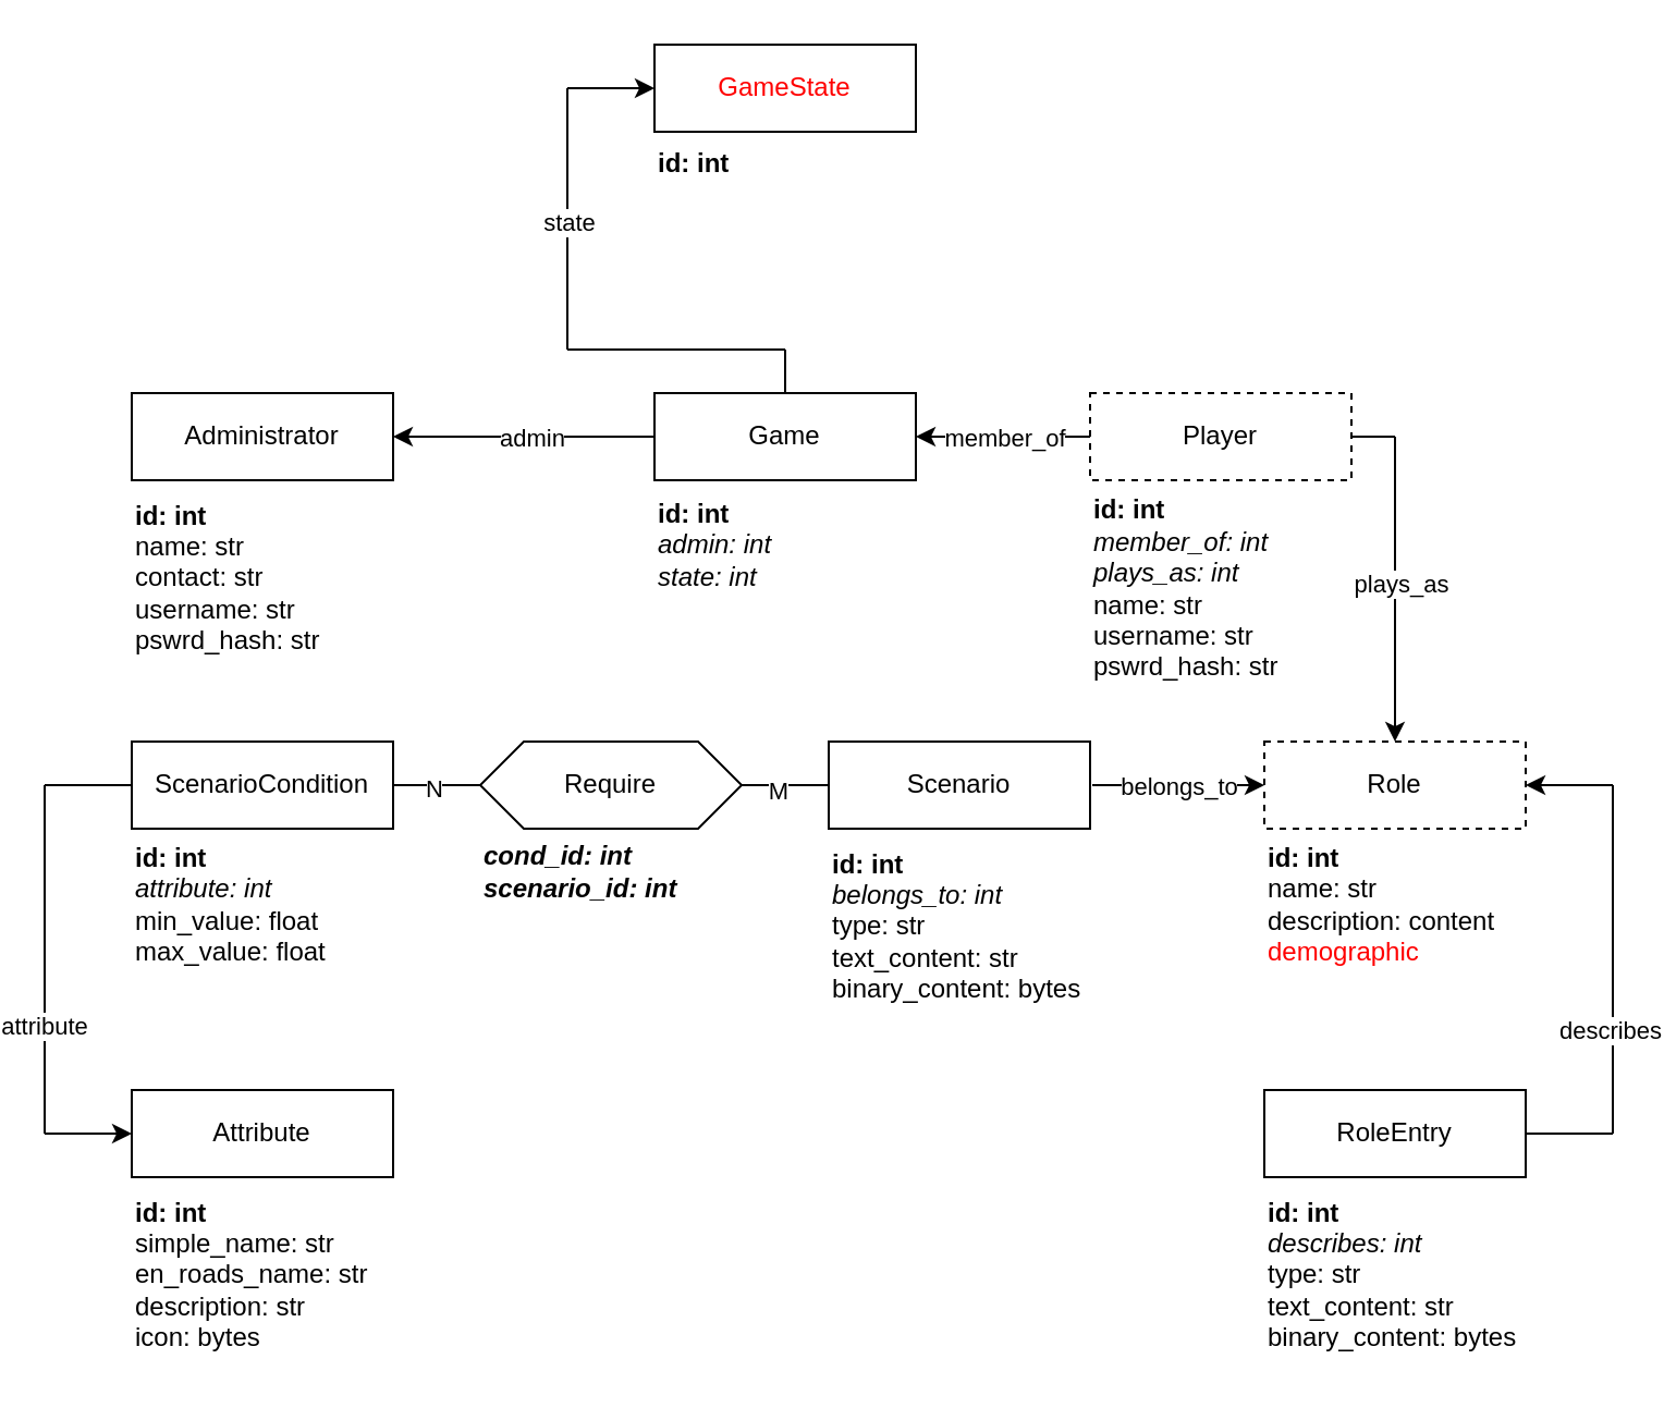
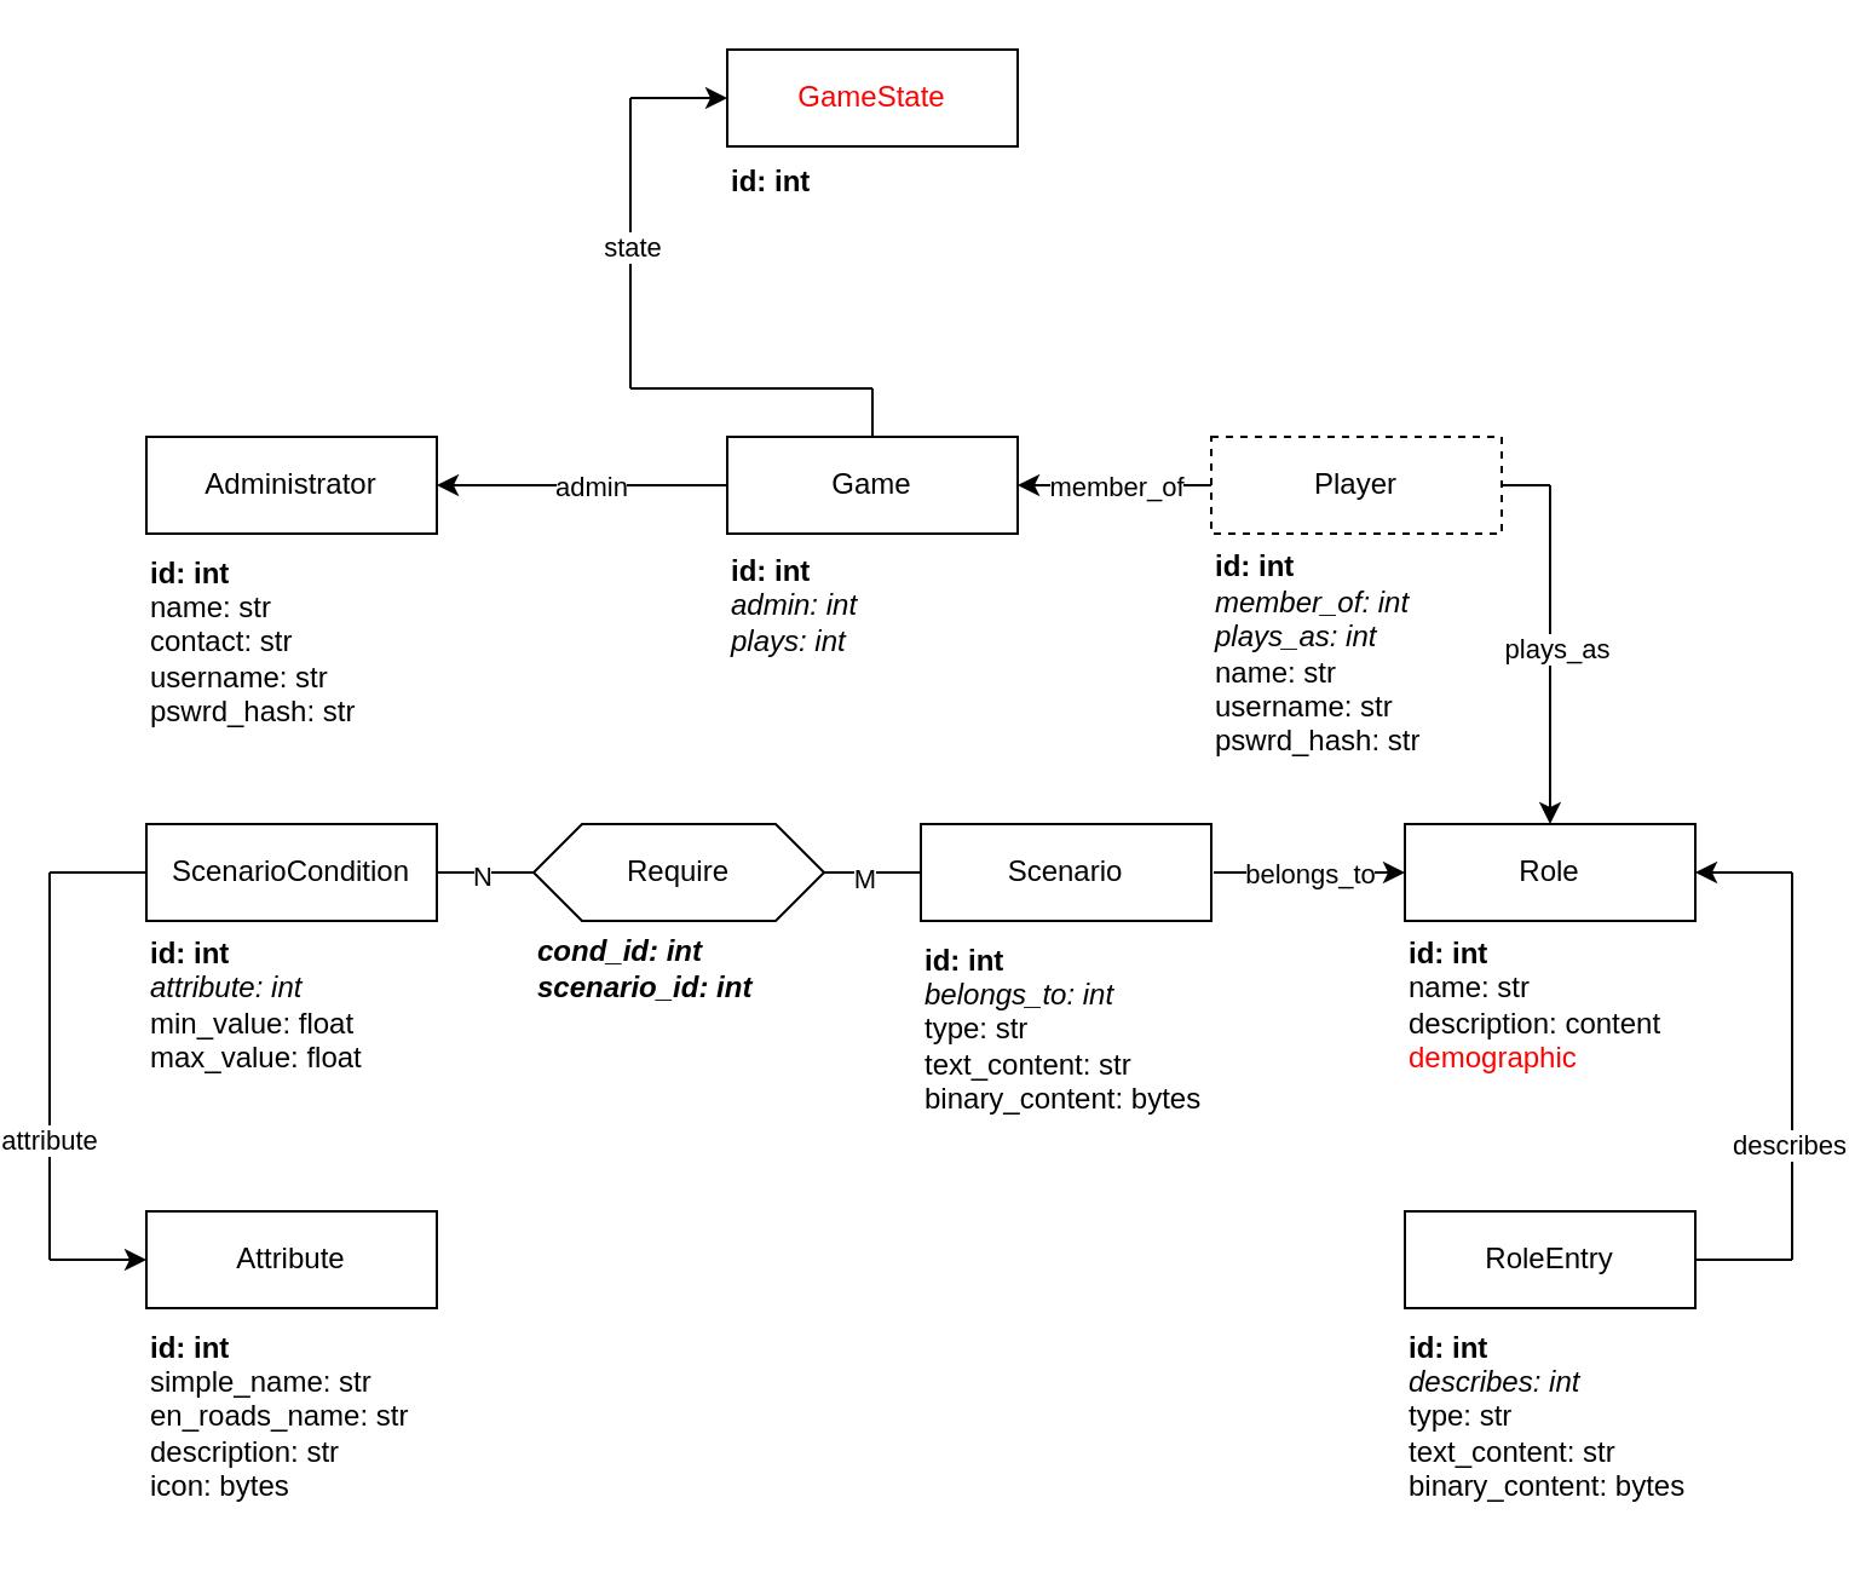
  <mxCell id="0" />
  <mxCell id="1" parent="0" />
  <mxCell id="2" value="ScenarioCondition" style="rounded=0;whiteSpace=wrap;html=1;" parent="1" vertex="1"><mxGeometry x="60" y="340" width="120" height="40" as="geometry" /></mxCell>
- <mxCell id="3" value="Role" style="rounded=0;whiteSpace=wrap;html=1;dashed=1;" parent="1" vertex="1"><mxGeometry x="580" y="340" width="120" height="40" as="geometry" /></mxCell>
+ <mxCell id="3" value="Role" style="rounded=0;whiteSpace=wrap;html=1;" parent="1" vertex="1"><mxGeometry x="580" y="340" width="120" height="40" as="geometry" /></mxCell>
  <mxCell id="4" value="Require" style="shape=hexagon;perimeter=hexagonPerimeter2;whiteSpace=wrap;html=1;fixedSize=1;" parent="1" vertex="1"><mxGeometry x="220" y="340" width="120" height="40" as="geometry" /></mxCell>
  <mxCell id="5" value="Scenario" style="rounded=0;whiteSpace=wrap;html=1;" parent="1" vertex="1"><mxGeometry x="380" y="340" width="120" height="40" as="geometry" /></mxCell>
  <mxCell id="6" value="" style="endArrow=none;html=1;rounded=0;exitX=1;exitY=0.5;exitDx=0;exitDy=0;entryX=0;entryY=0.5;entryDx=0;entryDy=0;" parent="1" source="2" target="4" edge="1"><mxGeometry width="50" height="50" relative="1" as="geometry"><mxPoint x="370" y="560" as="sourcePoint" /><mxPoint x="420" y="510" as="targetPoint" /></mxGeometry></mxCell>
  <mxCell id="7" value="N" style="edgeLabel;html=1;align=center;verticalAlign=middle;resizable=0;points=[];" parent="6" vertex="1" connectable="0"><mxGeometry x="-0.1" y="-1" relative="1" as="geometry"><mxPoint as="offset" /></mxGeometry></mxCell>
  <mxCell id="8" value="" style="endArrow=none;html=1;rounded=0;exitX=1;exitY=0.5;exitDx=0;exitDy=0;entryX=0;entryY=0.5;entryDx=0;entryDy=0;exitPerimeter=0;" parent="1" source="4" target="5" edge="1"><mxGeometry width="50" height="50" relative="1" as="geometry"><mxPoint x="370" y="560" as="sourcePoint" /><mxPoint x="420" y="510" as="targetPoint" /></mxGeometry></mxCell>
  <mxCell id="9" value="1" style="edgeLabel;html=1;align=center;verticalAlign=middle;resizable=0;points=[];" parent="8" vertex="1" connectable="0"><mxGeometry x="-0.2" y="-2" relative="1" as="geometry"><mxPoint as="offset" /></mxGeometry></mxCell>
  <mxCell id="10" value="M" style="edgeLabel;html=1;align=center;verticalAlign=middle;resizable=0;points=[];" parent="8" vertex="1" connectable="0"><mxGeometry x="-0.198" y="-2" relative="1" as="geometry"><mxPoint as="offset" /></mxGeometry></mxCell>
  <mxCell id="11" value="" style="endArrow=classic;html=1;rounded=0;exitX=1;exitY=0.5;exitDx=0;exitDy=0;entryX=0;entryY=0.5;entryDx=0;entryDy=0;" parent="1" target="3" edge="1"><mxGeometry width="50" height="50" relative="1" as="geometry"><mxPoint x="501" y="360" as="sourcePoint" /><mxPoint x="541" y="360" as="targetPoint" /></mxGeometry></mxCell>
  <mxCell id="12" value="belongs_to" style="edgeLabel;html=1;align=center;verticalAlign=middle;resizable=0;points=[];" parent="11" vertex="1" connectable="0"><mxGeometry x="0.067" y="-1" relative="1" as="geometry"><mxPoint x="-3" y="-1" as="offset" /></mxGeometry></mxCell>
  <mxCell id="13" value="&lt;div&gt;&lt;b&gt;id: int&lt;/b&gt;&lt;/div&gt;&lt;i&gt;attribute: int&lt;/i&gt;&lt;div&gt;min_value: float&lt;/div&gt;&lt;div style=&quot;&quot;&gt;max_value: float&lt;/div&gt;" style="text;html=1;align=left;verticalAlign=middle;resizable=0;points=[];autosize=1;strokeColor=none;fillColor=none;" parent="1" vertex="1"><mxGeometry x="60" y="380" width="110" height="70" as="geometry" /></mxCell>
  <mxCell id="14" value="&lt;div&gt;&lt;b&gt;id: int&lt;/b&gt;&lt;/div&gt;&lt;i&gt;belongs_to: int&lt;/i&gt;&lt;div&gt;type: str&lt;br&gt;&lt;div&gt;text_content: str&lt;div&gt;binary_content: bytes&lt;br&gt;&lt;/div&gt;&lt;/div&gt;&lt;/div&gt;" style="text;html=1;align=left;verticalAlign=middle;resizable=0;points=[];autosize=1;strokeColor=none;fillColor=none;" parent="1" vertex="1"><mxGeometry x="380" y="380" width="140" height="90" as="geometry" /></mxCell>
  <mxCell id="15" value="Attribute" style="rounded=0;whiteSpace=wrap;html=1;" parent="1" vertex="1"><mxGeometry x="60" y="500" width="120" height="40" as="geometry" /></mxCell>
  <mxCell id="16" value="" style="endArrow=classic;html=1;rounded=0;entryX=0;entryY=0.5;entryDx=0;entryDy=0;" parent="1" target="15" edge="1"><mxGeometry width="50" height="50" relative="1" as="geometry"><mxPoint x="20" y="520" as="sourcePoint" /><mxPoint x="330" y="440" as="targetPoint" /></mxGeometry></mxCell>
  <mxCell id="17" value="" style="endArrow=none;html=1;rounded=0;" parent="1" edge="1"><mxGeometry width="50" height="50" relative="1" as="geometry"><mxPoint x="20" y="520" as="sourcePoint" /><mxPoint x="20" y="360" as="targetPoint" /></mxGeometry></mxCell>
  <mxCell id="18" value="attribute" style="edgeLabel;html=1;align=center;verticalAlign=middle;resizable=0;points=[];" parent="17" vertex="1" connectable="0"><mxGeometry x="-0.37" y="1" relative="1" as="geometry"><mxPoint as="offset" /></mxGeometry></mxCell>
  <mxCell id="19" value="" style="endArrow=none;html=1;rounded=0;exitX=0;exitY=0.5;exitDx=0;exitDy=0;" parent="1" source="2" edge="1"><mxGeometry width="50" height="50" relative="1" as="geometry"><mxPoint x="280" y="490" as="sourcePoint" /><mxPoint x="20" y="360" as="targetPoint" /></mxGeometry></mxCell>
  <mxCell id="20" value="&lt;div&gt;&lt;b&gt;id: int&lt;/b&gt;&lt;/div&gt;simple_name: str&lt;div&gt;en_roads_name: str&lt;/div&gt;&lt;div style=&quot;&quot;&gt;description: str&lt;/div&gt;&lt;div style=&quot;&quot;&gt;icon: bytes&lt;/div&gt;" style="text;html=1;align=left;verticalAlign=middle;resizable=0;points=[];autosize=1;strokeColor=none;fillColor=none;" parent="1" vertex="1"><mxGeometry x="60" y="540" width="130" height="90" as="geometry" /></mxCell>
  <mxCell id="21" value="&lt;div&gt;&lt;b&gt;&lt;i&gt;cond_id: int&lt;/i&gt;&lt;/b&gt;&lt;/div&gt;&lt;div&gt;&lt;b&gt;&lt;i&gt;scenario_id: int&lt;/i&gt;&lt;/b&gt;&lt;/div&gt;" style="text;html=1;align=left;verticalAlign=middle;resizable=0;points=[];autosize=1;strokeColor=none;fillColor=none;" parent="1" vertex="1"><mxGeometry x="220" y="380" width="110" height="40" as="geometry" /></mxCell>
  <mxCell id="22" value="RoleEntry" style="rounded=0;whiteSpace=wrap;html=1;" parent="1" vertex="1"><mxGeometry x="580" y="500" width="120" height="40" as="geometry" /></mxCell>
  <mxCell id="23" value="" style="endArrow=classic;html=1;rounded=0;entryX=1;entryY=0.5;entryDx=0;entryDy=0;" parent="1" target="3" edge="1"><mxGeometry width="50" height="50" relative="1" as="geometry"><mxPoint x="740" y="360" as="sourcePoint" /><mxPoint x="500" y="490" as="targetPoint" /></mxGeometry></mxCell>
  <mxCell id="24" value="" style="endArrow=none;html=1;rounded=0;" parent="1" edge="1"><mxGeometry width="50" height="50" relative="1" as="geometry"><mxPoint x="740" y="520" as="sourcePoint" /><mxPoint x="740" y="360" as="targetPoint" /></mxGeometry></mxCell>
  <mxCell id="25" value="describes" style="edgeLabel;html=1;align=center;verticalAlign=middle;resizable=0;points=[];" parent="24" vertex="1" connectable="0"><mxGeometry x="-0.406" y="2" relative="1" as="geometry"><mxPoint as="offset" /></mxGeometry></mxCell>
  <mxCell id="26" value="" style="endArrow=none;html=1;rounded=0;exitX=1;exitY=0.5;exitDx=0;exitDy=0;" parent="1" source="22" edge="1"><mxGeometry width="50" height="50" relative="1" as="geometry"><mxPoint x="450" y="540" as="sourcePoint" /><mxPoint x="740" y="520" as="targetPoint" /></mxGeometry></mxCell>
  <mxCell id="27" value="&lt;div&gt;&lt;b&gt;id: int&lt;/b&gt;&lt;/div&gt;&lt;div&gt;name: str&lt;div&gt;description: content&lt;br&gt;&lt;/div&gt;&lt;/div&gt;&lt;div&gt;&lt;font color=&quot;#ff0000&quot;&gt;demographic&lt;/font&gt;&lt;/div&gt;" style="text;html=1;align=left;verticalAlign=middle;resizable=0;points=[];autosize=1;strokeColor=none;fillColor=none;" parent="1" vertex="1"><mxGeometry x="580" y="380" width="100" height="70" as="geometry" /></mxCell>
  <mxCell id="28" value="&lt;div&gt;&lt;b&gt;id: int&lt;/b&gt;&lt;/div&gt;&lt;i&gt;describes: int&lt;/i&gt;&lt;div&gt;type: str&lt;br&gt;&lt;div&gt;text_content: str&lt;div&gt;binary_content: bytes&lt;br&gt;&lt;/div&gt;&lt;/div&gt;&lt;/div&gt;" style="text;html=1;align=left;verticalAlign=middle;resizable=0;points=[];autosize=1;strokeColor=none;fillColor=none;" parent="1" vertex="1"><mxGeometry x="580" y="540" width="140" height="90" as="geometry" /></mxCell>
  <mxCell id="29" value="Game" style="rounded=0;whiteSpace=wrap;html=1;" parent="1" vertex="1"><mxGeometry x="300" y="180" width="120" height="40" as="geometry" /></mxCell>
  <mxCell id="30" value="Administrator" style="rounded=0;whiteSpace=wrap;html=1;" parent="1" vertex="1"><mxGeometry x="60" y="180" width="120" height="40" as="geometry" /></mxCell>
  <mxCell id="31" value="Player" style="rounded=0;whiteSpace=wrap;html=1;dashed=1;" parent="1" vertex="1"><mxGeometry x="500" y="180" width="120" height="40" as="geometry" /></mxCell>
  <mxCell id="32" value="&lt;div&gt;&lt;b&gt;id: int&lt;/b&gt;&lt;/div&gt;&lt;div&gt;name: str&lt;/div&gt;&lt;div style=&quot;&quot;&gt;contact: str&lt;/div&gt;&lt;div style=&quot;&quot;&gt;username: str&lt;/div&gt;&lt;div style=&quot;&quot;&gt;pswrd_hash: str&lt;/div&gt;" style="text;html=1;align=left;verticalAlign=middle;resizable=0;points=[];autosize=1;strokeColor=none;fillColor=none;" parent="1" vertex="1"><mxGeometry x="60" y="220" width="110" height="90" as="geometry" /></mxCell>
  <mxCell id="33" value="&lt;div&gt;&lt;b&gt;id: int&lt;/b&gt;&lt;/div&gt;&lt;i&gt;member_of: int&lt;/i&gt;&lt;div&gt;&lt;i&gt;plays_as: int&lt;br&gt;&lt;/i&gt;&lt;div&gt;name: str&lt;/div&gt;&lt;div style=&quot;&quot;&gt;username: str&lt;/div&gt;&lt;div style=&quot;&quot;&gt;pswrd_hash: str&lt;/div&gt;&lt;/div&gt;" style="text;html=1;align=left;verticalAlign=middle;resizable=0;points=[];autosize=1;strokeColor=none;fillColor=none;" parent="1" vertex="1"><mxGeometry x="500" y="220" width="110" height="100" as="geometry" /></mxCell>
  <mxCell id="34" value="" style="endArrow=classic;html=1;rounded=0;exitX=0;exitY=0.5;exitDx=0;exitDy=0;entryX=1;entryY=0.5;entryDx=0;entryDy=0;" parent="1" source="29" target="30" edge="1"><mxGeometry width="50" height="50" relative="1" as="geometry"><mxPoint x="290" y="280" as="sourcePoint" /><mxPoint x="340" y="230" as="targetPoint" /></mxGeometry></mxCell>
  <mxCell id="35" value="admin" style="edgeLabel;html=1;align=center;verticalAlign=middle;resizable=0;points=[];" parent="34" vertex="1" connectable="0"><mxGeometry x="-0.045" relative="1" as="geometry"><mxPoint as="offset" /></mxGeometry></mxCell>
- <mxCell id="36" value="&lt;div&gt;&lt;b&gt;id: int&lt;/b&gt;&lt;/div&gt;&lt;i&gt;admin: int&lt;/i&gt;&lt;div&gt;&lt;i&gt;state: int&lt;br&gt;&lt;/i&gt;&lt;/div&gt;" style="text;html=1;align=left;verticalAlign=middle;resizable=0;points=[];autosize=1;strokeColor=none;fillColor=none;" parent="1" vertex="1"><mxGeometry x="300" y="220" width="80" height="60" as="geometry" /></mxCell>
+ <mxCell id="36" value="&lt;div&gt;&lt;b&gt;id: int&lt;/b&gt;&lt;/div&gt;&lt;i&gt;admin: int&lt;/i&gt;&lt;div&gt;&lt;i&gt;plays: int&lt;br&gt;&lt;/i&gt;&lt;/div&gt;" style="text;html=1;align=left;verticalAlign=middle;resizable=0;points=[];autosize=1;strokeColor=none;fillColor=none;" parent="1" vertex="1"><mxGeometry x="300" y="220" width="80" height="60" as="geometry" /></mxCell>
  <mxCell id="37" value="" style="endArrow=none;html=1;rounded=0;entryX=1;entryY=0.5;entryDx=0;entryDy=0;" parent="1" target="31" edge="1"><mxGeometry width="50" height="50" relative="1" as="geometry"><mxPoint x="640" y="200" as="sourcePoint" /><mxPoint x="390" y="370" as="targetPoint" /></mxGeometry></mxCell>
  <mxCell id="38" value="" style="endArrow=classic;html=1;rounded=0;entryX=0.5;entryY=0;entryDx=0;entryDy=0;" parent="1" target="3" edge="1"><mxGeometry width="50" height="50" relative="1" as="geometry"><mxPoint x="640" y="200" as="sourcePoint" /><mxPoint x="390" y="370" as="targetPoint" /></mxGeometry></mxCell>
  <mxCell id="39" value="plays_as" style="edgeLabel;html=1;align=center;verticalAlign=middle;resizable=0;points=[];" parent="38" vertex="1" connectable="0"><mxGeometry x="-0.038" y="2" relative="1" as="geometry"><mxPoint as="offset" /></mxGeometry></mxCell>
  <mxCell id="40" value="" style="endArrow=classic;html=1;rounded=0;exitX=0;exitY=0.5;exitDx=0;exitDy=0;entryX=1;entryY=0.5;entryDx=0;entryDy=0;" parent="1" source="31" target="29" edge="1"><mxGeometry width="50" height="50" relative="1" as="geometry"><mxPoint x="340" y="420" as="sourcePoint" /><mxPoint x="390" y="370" as="targetPoint" /></mxGeometry></mxCell>
  <mxCell id="41" value="member_of" style="edgeLabel;html=1;align=center;verticalAlign=middle;resizable=0;points=[];" parent="40" vertex="1" connectable="0"><mxGeometry x="-0.206" y="-2" relative="1" as="geometry"><mxPoint x="-8" y="2" as="offset" /></mxGeometry></mxCell>
  <mxCell id="42" value="&lt;font color=&quot;#ff0000&quot;&gt;GameState&lt;/font&gt;" style="rounded=0;whiteSpace=wrap;html=1;" parent="1" vertex="1"><mxGeometry x="300" y="20" width="120" height="40" as="geometry" /></mxCell>
  <mxCell id="43" value="" style="endArrow=classic;html=1;rounded=0;entryX=0;entryY=0.5;entryDx=0;entryDy=0;" parent="1" target="42" edge="1"><mxGeometry width="50" height="50" relative="1" as="geometry"><mxPoint x="260" y="40" as="sourcePoint" /><mxPoint x="390" y="240" as="targetPoint" /></mxGeometry></mxCell>
  <mxCell id="44" value="" style="endArrow=none;html=1;rounded=0;" parent="1" edge="1"><mxGeometry width="50" height="50" relative="1" as="geometry"><mxPoint x="260" y="160" as="sourcePoint" /><mxPoint x="260" y="40" as="targetPoint" /></mxGeometry></mxCell>
  <mxCell id="45" value="state" style="edgeLabel;html=1;align=center;verticalAlign=middle;resizable=0;points=[];" vertex="1" connectable="0" parent="44"><mxGeometry x="-0.014" relative="1" as="geometry"><mxPoint as="offset" /></mxGeometry></mxCell>
  <mxCell id="46" value="" style="endArrow=none;html=1;rounded=0;" parent="1" edge="1"><mxGeometry width="50" height="50" relative="1" as="geometry"><mxPoint x="260" y="160" as="sourcePoint" /><mxPoint x="360" y="160" as="targetPoint" /></mxGeometry></mxCell>
  <mxCell id="47" value="" style="endArrow=none;html=1;rounded=0;" parent="1" source="29" edge="1"><mxGeometry width="50" height="50" relative="1" as="geometry"><mxPoint x="340" y="290" as="sourcePoint" /><mxPoint x="360" y="160" as="targetPoint" /></mxGeometry></mxCell>
  <mxCell id="48" value="&lt;div&gt;&lt;b&gt;id: int&lt;/b&gt;&lt;/div&gt;" style="text;html=1;align=left;verticalAlign=middle;resizable=0;points=[];autosize=1;strokeColor=none;fillColor=none;" vertex="1" parent="1"><mxGeometry x="300" y="60" width="60" height="30" as="geometry" /></mxCell>
